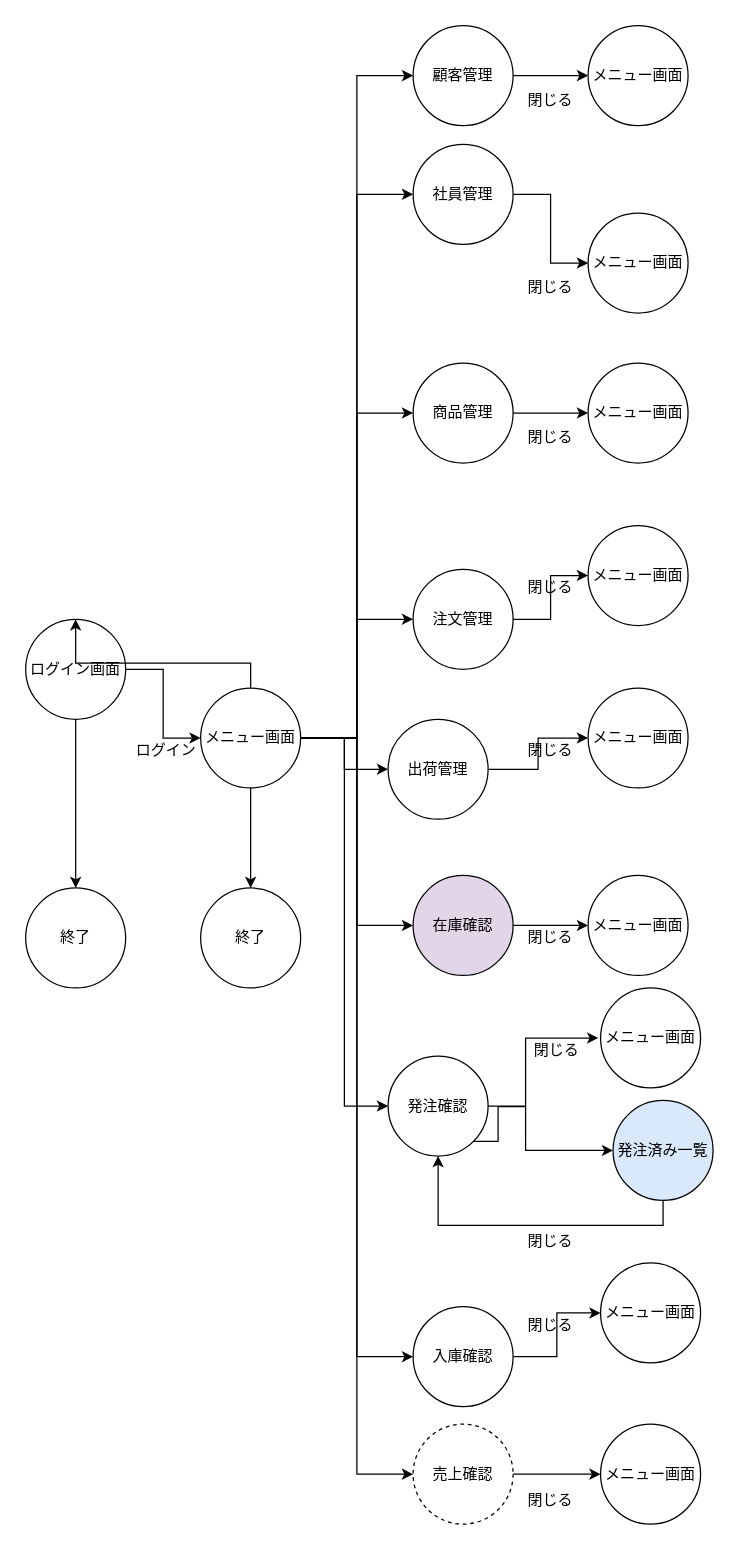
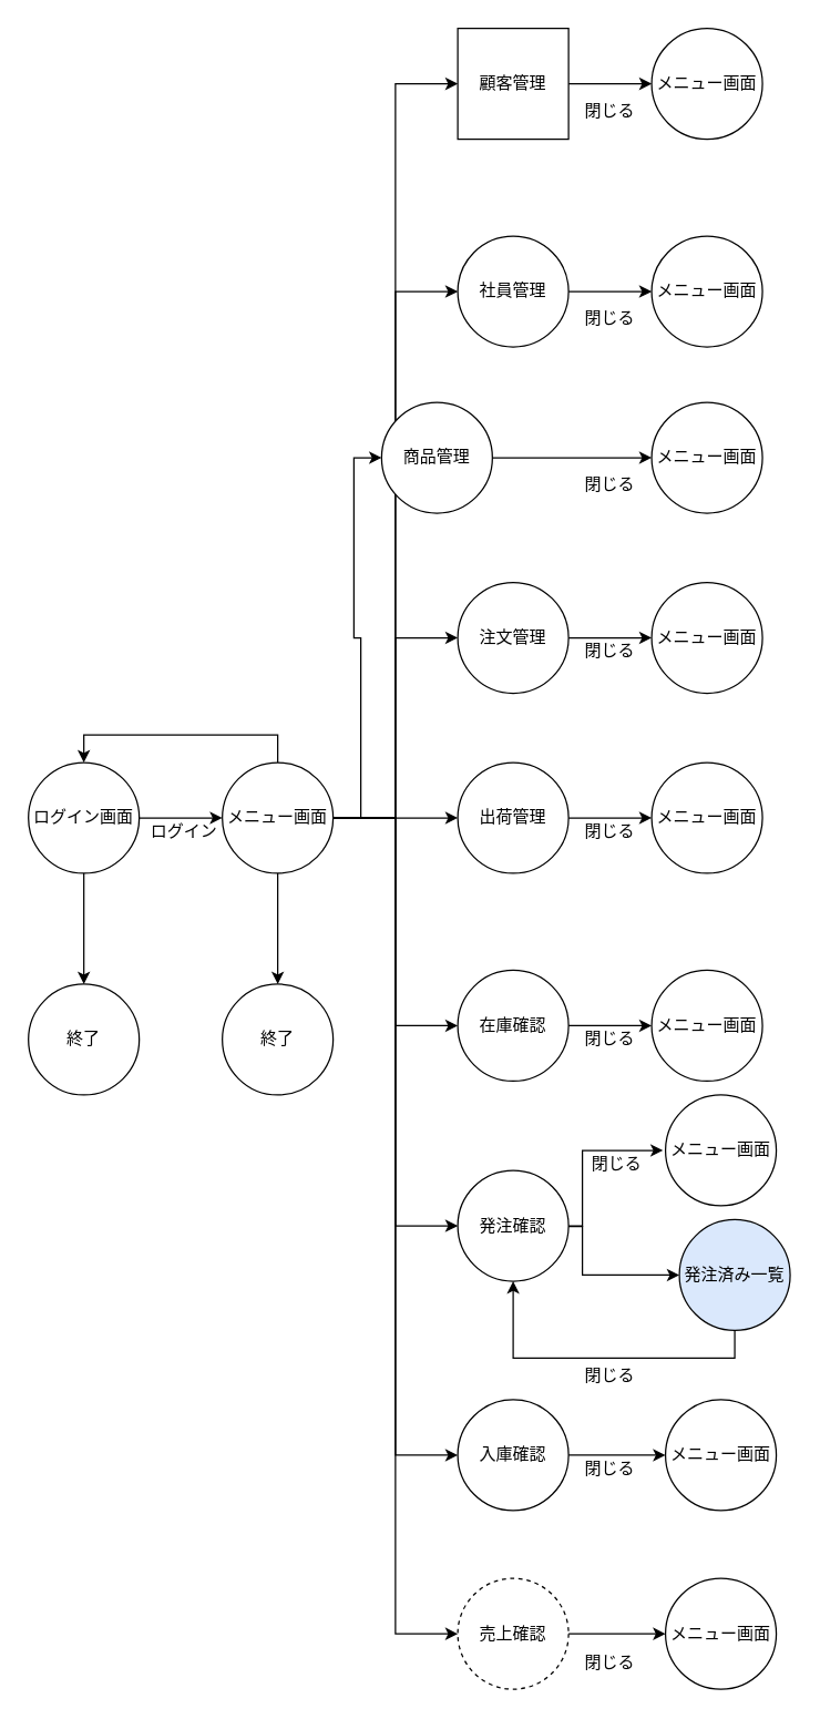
  <mxCell id="0" />
  <mxCell id="1" parent="0" />
  <mxCell id="2" style="edgeStyle=orthogonalEdgeStyle;rounded=0;orthogonalLoop=1;jettySize=auto;html=1;entryX=0;entryY=0.5;entryDx=0;entryDy=0;" parent="1" source="4" target="16" edge="1"><mxGeometry relative="1" as="geometry" /></mxCell>
  <mxCell id="3" style="edgeStyle=orthogonalEdgeStyle;rounded=0;orthogonalLoop=1;jettySize=auto;html=1;entryX=0.5;entryY=0;entryDx=0;entryDy=0;" parent="1" source="4" target="55" edge="1"><mxGeometry relative="1" as="geometry" /></mxCell>
- <mxCell id="4" value="ログイン画面" style="ellipse;whiteSpace=wrap;html=1;aspect=fixed;" parent="1" vertex="1"><mxGeometry x="20" y="495" width="80" height="80" as="geometry" /></mxCell>
+ <mxCell id="4" value="ログイン画面" style="ellipse;whiteSpace=wrap;html=1;aspect=fixed;" parent="1" vertex="1"><mxGeometry x="20" y="550" width="80" height="80" as="geometry" /></mxCell>
  <mxCell id="5" style="edgeStyle=orthogonalEdgeStyle;rounded=0;orthogonalLoop=1;jettySize=auto;html=1;entryX=0;entryY=0.5;entryDx=0;entryDy=0;" parent="1" target="19" edge="1"><mxGeometry relative="1" as="geometry"><mxPoint x="244" y="590" as="sourcePoint" /><mxPoint x="334.286" y="-41.429" as="targetPoint" /><Array as="points"><mxPoint x="285" y="590" /><mxPoint x="285" y="60" /></Array></mxGeometry></mxCell>
  <mxCell id="6" style="edgeStyle=orthogonalEdgeStyle;rounded=0;orthogonalLoop=1;jettySize=auto;html=1;exitX=1;exitY=0.5;exitDx=0;exitDy=0;entryX=0;entryY=0.5;entryDx=0;entryDy=0;" parent="1" source="16" target="21" edge="1"><mxGeometry relative="1" as="geometry" /></mxCell>
  <mxCell id="7" style="edgeStyle=orthogonalEdgeStyle;rounded=0;orthogonalLoop=1;jettySize=auto;html=1;exitX=1;exitY=0.5;exitDx=0;exitDy=0;entryX=0;entryY=0.5;entryDx=0;entryDy=0;" parent="1" source="16" target="23" edge="1"><mxGeometry relative="1" as="geometry" /></mxCell>
  <mxCell id="8" style="edgeStyle=orthogonalEdgeStyle;rounded=0;orthogonalLoop=1;jettySize=auto;html=1;exitX=1;exitY=0.5;exitDx=0;exitDy=0;entryX=0;entryY=0.5;entryDx=0;entryDy=0;" parent="1" source="16" target="25" edge="1"><mxGeometry relative="1" as="geometry" /></mxCell>
  <mxCell id="9" style="edgeStyle=orthogonalEdgeStyle;rounded=0;orthogonalLoop=1;jettySize=auto;html=1;exitX=1;exitY=0.5;exitDx=0;exitDy=0;entryX=0;entryY=0.5;entryDx=0;entryDy=0;" parent="1" source="16" target="27" edge="1"><mxGeometry relative="1" as="geometry" /></mxCell>
  <mxCell id="10" style="edgeStyle=orthogonalEdgeStyle;rounded=0;orthogonalLoop=1;jettySize=auto;html=1;exitX=1;exitY=0.5;exitDx=0;exitDy=0;entryX=0;entryY=0.5;entryDx=0;entryDy=0;" parent="1" source="16" target="29" edge="1"><mxGeometry relative="1" as="geometry" /></mxCell>
  <mxCell id="11" style="edgeStyle=orthogonalEdgeStyle;rounded=0;orthogonalLoop=1;jettySize=auto;html=1;exitX=1;exitY=0.5;exitDx=0;exitDy=0;entryX=0;entryY=0.5;entryDx=0;entryDy=0;" parent="1" source="16" target="32" edge="1"><mxGeometry relative="1" as="geometry" /></mxCell>
  <mxCell id="12" style="edgeStyle=orthogonalEdgeStyle;rounded=0;orthogonalLoop=1;jettySize=auto;html=1;exitX=1;exitY=0.5;exitDx=0;exitDy=0;entryX=0;entryY=0.5;entryDx=0;entryDy=0;" parent="1" source="16" target="34" edge="1"><mxGeometry relative="1" as="geometry" /></mxCell>
  <mxCell id="13" style="edgeStyle=orthogonalEdgeStyle;rounded=0;orthogonalLoop=1;jettySize=auto;html=1;exitX=1;exitY=0.5;exitDx=0;exitDy=0;entryX=0;entryY=0.5;entryDx=0;entryDy=0;" parent="1" source="16" target="36" edge="1"><mxGeometry relative="1" as="geometry" /></mxCell>
  <mxCell id="14" style="edgeStyle=orthogonalEdgeStyle;rounded=0;orthogonalLoop=1;jettySize=auto;html=1;exitX=0.5;exitY=1;exitDx=0;exitDy=0;entryX=0.5;entryY=0;entryDx=0;entryDy=0;" parent="1" source="16" target="17" edge="1"><mxGeometry relative="1" as="geometry" /></mxCell>
  <mxCell id="15" style="edgeStyle=orthogonalEdgeStyle;rounded=0;orthogonalLoop=1;jettySize=auto;html=1;entryX=0.5;entryY=0;entryDx=0;entryDy=0;entryPerimeter=0;" parent="1" source="16" target="4" edge="1"><mxGeometry relative="1" as="geometry"><Array as="points"><mxPoint x="200" y="530" /><mxPoint x="60" y="530" /></Array></mxGeometry></mxCell>
  <mxCell id="16" value="メニュー画面" style="ellipse;whiteSpace=wrap;html=1;aspect=fixed;" parent="1" vertex="1"><mxGeometry x="160" y="550" width="80" height="80" as="geometry" /></mxCell>
  <mxCell id="17" value="終了" style="ellipse;whiteSpace=wrap;html=1;aspect=fixed;" parent="1" vertex="1"><mxGeometry x="160" y="710" width="80" height="80" as="geometry" /></mxCell>
  <mxCell id="18" style="edgeStyle=orthogonalEdgeStyle;rounded=0;orthogonalLoop=1;jettySize=auto;html=1;exitX=1;exitY=0.5;exitDx=0;exitDy=0;entryX=0;entryY=0.5;entryDx=0;entryDy=0;" parent="1" source="19" target="37" edge="1"><mxGeometry relative="1" as="geometry" /></mxCell>
- <mxCell id="19" value="顧客管理" style="ellipse;whiteSpace=wrap;html=1;aspect=fixed;" parent="1" vertex="1"><mxGeometry x="330" y="20" width="80" height="80" as="geometry" /></mxCell>
+ <mxCell id="19" value="顧客管理" style="whiteSpace=wrap;html=1;aspect=fixed;rounded=0;" parent="1" vertex="1"><mxGeometry x="330" y="20" width="80" height="80" as="geometry" /></mxCell>
  <mxCell id="20" style="edgeStyle=orthogonalEdgeStyle;rounded=0;orthogonalLoop=1;jettySize=auto;html=1;entryX=0;entryY=0.5;entryDx=0;entryDy=0;" parent="1" source="21" target="38" edge="1"><mxGeometry relative="1" as="geometry" /></mxCell>
- <mxCell id="21" value="社員管理" style="ellipse;whiteSpace=wrap;html=1;aspect=fixed;" parent="1" vertex="1"><mxGeometry x="330" y="115" width="80" height="80" as="geometry" /></mxCell>
+ <mxCell id="21" value="社員管理" style="ellipse;whiteSpace=wrap;html=1;aspect=fixed;" parent="1" vertex="1"><mxGeometry x="330" y="170" width="80" height="80" as="geometry" /></mxCell>
  <mxCell id="22" style="edgeStyle=orthogonalEdgeStyle;rounded=0;orthogonalLoop=1;jettySize=auto;html=1;entryX=0;entryY=0.5;entryDx=0;entryDy=0;" parent="1" source="23" target="41" edge="1"><mxGeometry relative="1" as="geometry" /></mxCell>
- <mxCell id="23" value="商品管理" style="ellipse;whiteSpace=wrap;html=1;aspect=fixed;" parent="1" vertex="1"><mxGeometry x="330" y="290" width="80" height="80" as="geometry" /></mxCell>
+ <mxCell id="23" value="商品管理" style="ellipse;whiteSpace=wrap;html=1;aspect=fixed;" parent="1" vertex="1"><mxGeometry x="275" y="290" width="80" height="80" as="geometry" /></mxCell>
  <mxCell id="24" style="edgeStyle=orthogonalEdgeStyle;rounded=0;orthogonalLoop=1;jettySize=auto;html=1;exitX=1;exitY=0.5;exitDx=0;exitDy=0;entryX=0;entryY=0.5;entryDx=0;entryDy=0;" parent="1" source="25" target="42" edge="1"><mxGeometry relative="1" as="geometry" /></mxCell>
- <mxCell id="25" value="注文管理" style="ellipse;whiteSpace=wrap;html=1;aspect=fixed;" parent="1" vertex="1"><mxGeometry x="330" y="455" width="80" height="80" as="geometry" /></mxCell>
+ <mxCell id="25" value="注文管理" style="ellipse;whiteSpace=wrap;html=1;aspect=fixed;" parent="1" vertex="1"><mxGeometry x="330" y="420" width="80" height="80" as="geometry" /></mxCell>
  <mxCell id="26" style="edgeStyle=orthogonalEdgeStyle;rounded=0;orthogonalLoop=1;jettySize=auto;html=1;entryX=0;entryY=0.5;entryDx=0;entryDy=0;" parent="1" source="27" target="44" edge="1"><mxGeometry relative="1" as="geometry" /></mxCell>
- <mxCell id="27" value="出荷管理" style="ellipse;whiteSpace=wrap;html=1;aspect=fixed;" parent="1" vertex="1"><mxGeometry x="310" y="575" width="80" height="80" as="geometry" /></mxCell>
+ <mxCell id="27" value="出荷管理" style="ellipse;whiteSpace=wrap;html=1;aspect=fixed;" parent="1" vertex="1"><mxGeometry x="330" y="550" width="80" height="80" as="geometry" /></mxCell>
  <mxCell id="28" style="edgeStyle=orthogonalEdgeStyle;rounded=0;orthogonalLoop=1;jettySize=auto;html=1;exitX=1;exitY=0.5;exitDx=0;exitDy=0;entryX=0;entryY=0.5;entryDx=0;entryDy=0;" parent="1" source="29" target="47" edge="1"><mxGeometry relative="1" as="geometry" /></mxCell>
- <mxCell id="29" value="在庫確認" style="ellipse;whiteSpace=wrap;html=1;aspect=fixed;fillColor=#e1d5e7;" parent="1" vertex="1"><mxGeometry x="330" y="700" width="80" height="80" as="geometry" /></mxCell>
+ <mxCell id="29" value="在庫確認" style="ellipse;whiteSpace=wrap;html=1;aspect=fixed;" parent="1" vertex="1"><mxGeometry x="330" y="700" width="80" height="80" as="geometry" /></mxCell>
  <mxCell id="30" style="edgeStyle=orthogonalEdgeStyle;rounded=0;orthogonalLoop=1;jettySize=auto;html=1;entryX=-0.023;entryY=0.501;entryDx=0;entryDy=0;entryPerimeter=0;" parent="1" source="32" target="49" edge="1"><mxGeometry relative="1" as="geometry"><Array as="points"><mxPoint x="420" y="885" /><mxPoint x="420" y="830" /></Array></mxGeometry></mxCell>
  <mxCell id="31" style="edgeStyle=orthogonalEdgeStyle;rounded=0;orthogonalLoop=1;jettySize=auto;html=1;exitX=1;exitY=1;exitDx=0;exitDy=0;entryX=0;entryY=0.5;entryDx=0;entryDy=0;" parent="1" source="32" target="46" edge="1"><mxGeometry relative="1" as="geometry"><Array as="points"><mxPoint x="398" y="885" /><mxPoint x="420" y="885" /><mxPoint x="420" y="920" /></Array></mxGeometry></mxCell>
- <mxCell id="32" value="発注確認" style="ellipse;whiteSpace=wrap;html=1;aspect=fixed;" parent="1" vertex="1"><mxGeometry x="310" y="844.5" width="80" height="80" as="geometry" /></mxCell>
+ <mxCell id="32" value="発注確認" style="ellipse;whiteSpace=wrap;html=1;aspect=fixed;" parent="1" vertex="1"><mxGeometry x="330" y="844.5" width="80" height="80" as="geometry" /></mxCell>
  <mxCell id="33" style="edgeStyle=orthogonalEdgeStyle;rounded=0;orthogonalLoop=1;jettySize=auto;html=1;exitX=1;exitY=0.5;exitDx=0;exitDy=0;entryX=0;entryY=0.5;entryDx=0;entryDy=0;" parent="1" source="34" target="51" edge="1"><mxGeometry relative="1" as="geometry" /></mxCell>
- <mxCell id="34" value="入庫確認" style="ellipse;whiteSpace=wrap;html=1;aspect=fixed;" parent="1" vertex="1"><mxGeometry x="330" y="1045" width="80" height="80" as="geometry" /></mxCell>
+ <mxCell id="34" value="入庫確認" style="ellipse;whiteSpace=wrap;html=1;aspect=fixed;" parent="1" vertex="1"><mxGeometry x="330" y="1010" width="80" height="80" as="geometry" /></mxCell>
  <mxCell id="35" style="edgeStyle=orthogonalEdgeStyle;rounded=0;orthogonalLoop=1;jettySize=auto;html=1;entryX=0;entryY=0.5;entryDx=0;entryDy=0;entryPerimeter=0;" parent="1" source="36" target="53" edge="1"><mxGeometry relative="1" as="geometry" /></mxCell>
  <mxCell id="36" value="売上確認" style="ellipse;whiteSpace=wrap;html=1;aspect=fixed;dashed=1;" parent="1" vertex="1"><mxGeometry x="330" y="1139" width="80" height="80" as="geometry" /></mxCell>
  <mxCell id="37" value="メニュー画面" style="ellipse;whiteSpace=wrap;html=1;aspect=fixed;" parent="1" vertex="1"><mxGeometry x="470" y="20" width="80" height="80" as="geometry" /></mxCell>
  <mxCell id="38" value="メニュー画面" style="ellipse;whiteSpace=wrap;html=1;aspect=fixed;" parent="1" vertex="1"><mxGeometry x="470" y="170" width="80" height="80" as="geometry" /></mxCell>
  <mxCell id="39" value="閉じる" style="text;html=1;strokeColor=none;fillColor=none;align=center;verticalAlign=middle;whiteSpace=wrap;rounded=0;" parent="1" vertex="1"><mxGeometry x="420" y="70" width="40" height="20" as="geometry" /></mxCell>
  <mxCell id="40" value="閉じる" style="text;html=1;strokeColor=none;fillColor=none;align=center;verticalAlign=middle;whiteSpace=wrap;rounded=0;" parent="1" vertex="1"><mxGeometry x="420" y="220" width="40" height="20" as="geometry" /></mxCell>
  <mxCell id="41" value="メニュー画面" style="ellipse;whiteSpace=wrap;html=1;aspect=fixed;" parent="1" vertex="1"><mxGeometry x="470" y="290" width="80" height="80" as="geometry" /></mxCell>
  <mxCell id="42" value="メニュー画面" style="ellipse;whiteSpace=wrap;html=1;aspect=fixed;" parent="1" vertex="1"><mxGeometry x="470" y="420" width="80" height="80" as="geometry" /></mxCell>
  <mxCell id="43" value="閉じる" style="text;html=1;strokeColor=none;fillColor=none;align=center;verticalAlign=middle;whiteSpace=wrap;rounded=0;" parent="1" vertex="1"><mxGeometry x="420" y="460" width="40" height="20" as="geometry" /></mxCell>
  <mxCell id="44" value="メニュー画面" style="ellipse;whiteSpace=wrap;html=1;aspect=fixed;" parent="1" vertex="1"><mxGeometry x="470" y="550" width="80" height="80" as="geometry" /></mxCell>
  <mxCell id="45" style="edgeStyle=orthogonalEdgeStyle;rounded=0;orthogonalLoop=1;jettySize=auto;html=1;exitX=0.5;exitY=1;exitDx=0;exitDy=0;entryX=0.5;entryY=1;entryDx=0;entryDy=0;" parent="1" source="46" target="32" edge="1"><mxGeometry relative="1" as="geometry" /></mxCell>
  <mxCell id="46" value="発注済み一覧" style="ellipse;whiteSpace=wrap;html=1;aspect=fixed;fillColor=#dae8fc;" parent="1" vertex="1"><mxGeometry x="490" y="880" width="80" height="80" as="geometry" /></mxCell>
  <mxCell id="47" value="メニュー画面" style="ellipse;whiteSpace=wrap;html=1;aspect=fixed;" parent="1" vertex="1"><mxGeometry x="470" y="700" width="80" height="80" as="geometry" /></mxCell>
  <mxCell id="48" value="閉じる" style="text;html=1;strokeColor=none;fillColor=none;align=center;verticalAlign=middle;whiteSpace=wrap;rounded=0;" parent="1" vertex="1"><mxGeometry x="420" y="740" width="40" height="20" as="geometry" /></mxCell>
  <mxCell id="49" value="メニュー画面" style="ellipse;whiteSpace=wrap;html=1;aspect=fixed;" parent="1" vertex="1"><mxGeometry x="480" y="790" width="80" height="80" as="geometry" /></mxCell>
  <mxCell id="50" value="閉じる" style="text;html=1;strokeColor=none;fillColor=none;align=center;verticalAlign=middle;whiteSpace=wrap;rounded=0;" parent="1" vertex="1"><mxGeometry x="425" y="830" width="40" height="20" as="geometry" /></mxCell>
  <mxCell id="51" value="メニュー画面" style="ellipse;whiteSpace=wrap;html=1;aspect=fixed;" parent="1" vertex="1"><mxGeometry x="480" y="1010" width="80" height="80" as="geometry" /></mxCell>
  <mxCell id="52" value="閉じる" style="text;html=1;strokeColor=none;fillColor=none;align=center;verticalAlign=middle;whiteSpace=wrap;rounded=0;" parent="1" vertex="1"><mxGeometry x="420" y="1050" width="40" height="20" as="geometry" /></mxCell>
  <mxCell id="53" value="メニュー画面" style="ellipse;whiteSpace=wrap;html=1;aspect=fixed;" parent="1" vertex="1"><mxGeometry x="480" y="1139" width="80" height="80" as="geometry" /></mxCell>
  <mxCell id="54" value="閉じる" style="text;html=1;strokeColor=none;fillColor=none;align=center;verticalAlign=middle;whiteSpace=wrap;rounded=0;" parent="1" vertex="1"><mxGeometry x="420" y="1190" width="40" height="20" as="geometry" /></mxCell>
  <mxCell id="55" value="終了" style="ellipse;whiteSpace=wrap;html=1;aspect=fixed;" parent="1" vertex="1"><mxGeometry x="20" y="710" width="80" height="80" as="geometry" /></mxCell>
  <mxCell id="56" value="閉じる" style="text;html=1;strokeColor=none;fillColor=none;align=center;verticalAlign=middle;whiteSpace=wrap;rounded=0;" parent="1" vertex="1"><mxGeometry x="420" y="340" width="40" height="20" as="geometry" /></mxCell>
  <mxCell id="57" value="ログイン" style="text;html=1;strokeColor=none;fillColor=none;align=center;verticalAlign=middle;whiteSpace=wrap;rounded=0;" parent="1" vertex="1"><mxGeometry x="100" y="590" width="65" height="20" as="geometry" /></mxCell>
  <mxCell id="58" style="edgeStyle=orthogonalEdgeStyle;rounded=0;orthogonalLoop=1;jettySize=auto;html=1;exitX=0.5;exitY=1;exitDx=0;exitDy=0;" parent="1" source="48" target="48" edge="1"><mxGeometry relative="1" as="geometry" /></mxCell>
  <mxCell id="59" value="閉じる" style="text;html=1;strokeColor=none;fillColor=none;align=center;verticalAlign=middle;whiteSpace=wrap;rounded=0;" parent="1" vertex="1"><mxGeometry x="420" y="560" width="40" height="80" as="geometry" /></mxCell>
  <mxCell id="60" value="閉じる" style="text;html=1;strokeColor=none;fillColor=none;align=center;verticalAlign=middle;whiteSpace=wrap;rounded=0;" parent="1" vertex="1"><mxGeometry x="420" y="982.5" width="40" height="20" as="geometry" /></mxCell>
